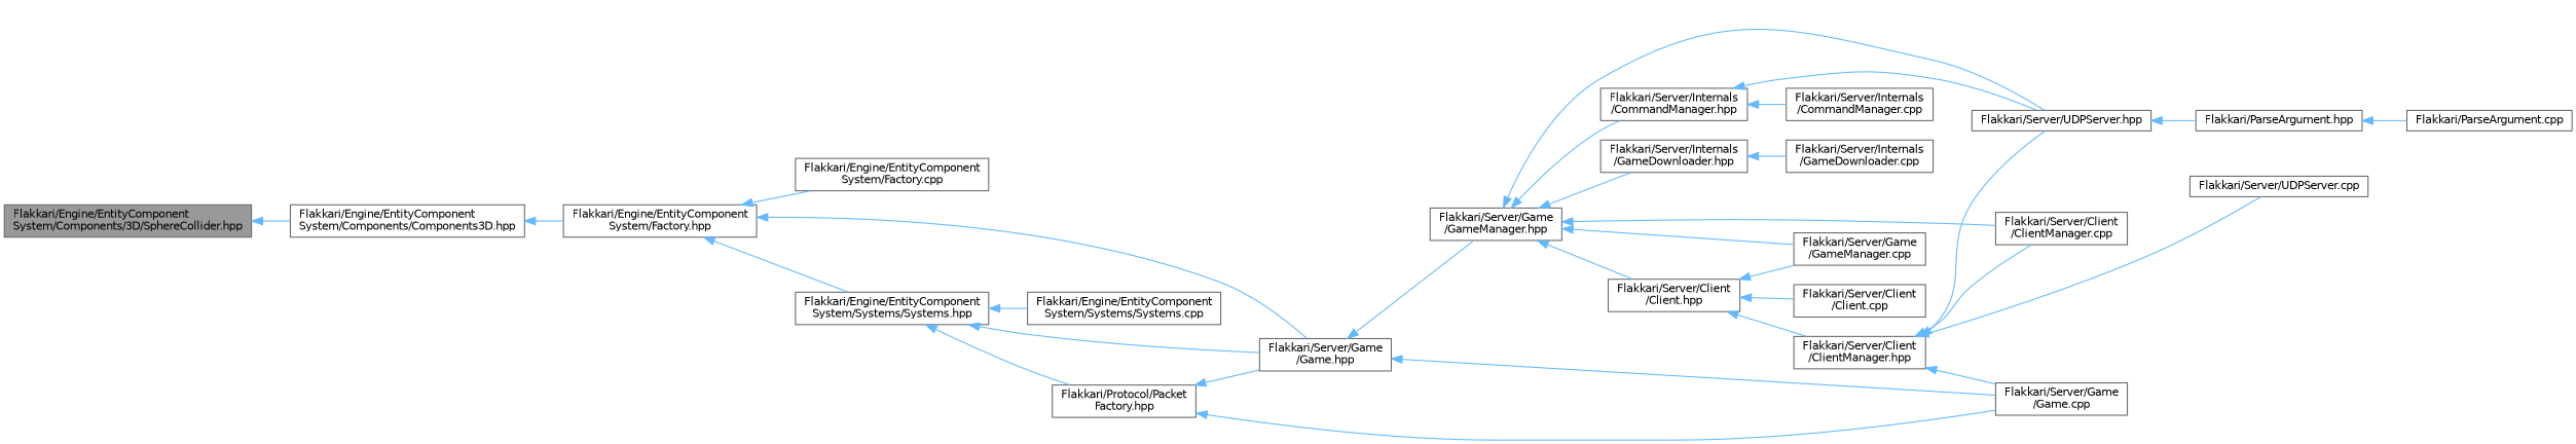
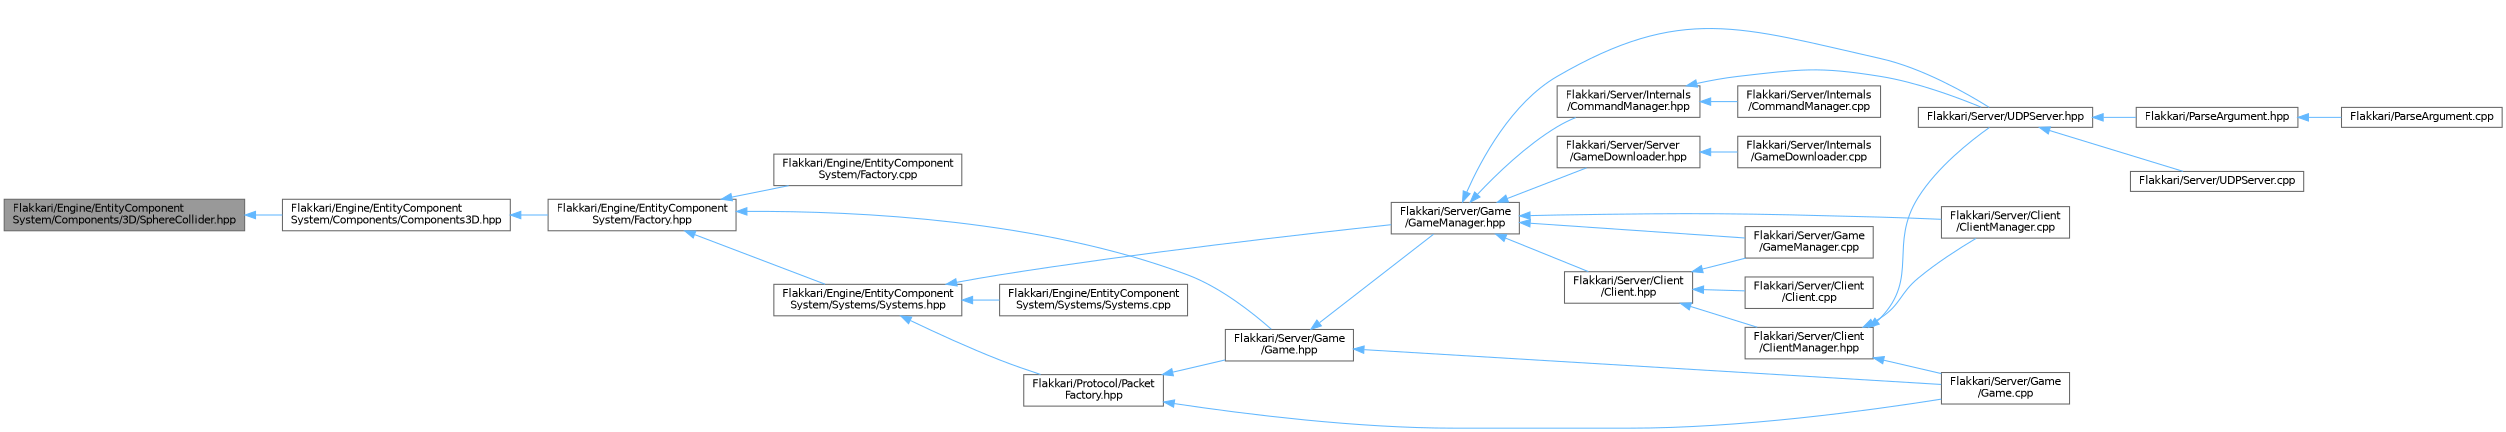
  digraph {
    rankdir=LR
    node [color=grey40 fillcolor=white fontname=Helvetica fontsize=10 shape=box style=filled]
    edge [color=steelblue1 dir=back fontname=Helvetica fontsize=10 labelfontname=Helvetica labelfontsize=10 style=solid]
    n1 [color=gray40 fillcolor=grey60 fontcolor=black height=0.2 label="Flakkari/Engine/EntityComponent\lSystem/Components/3D/SphereCollider.hpp" width=0.4]
    n2 [height=0.2 label="Flakkari/Engine/EntityComponent\lSystem/Components/Components3D.hpp" width=0.4]
    n3 [height=0.2 label="Flakkari/Engine/EntityComponent\lSystem/Factory.hpp" width=0.4]
    n4 [height=0.2 label="Flakkari/Engine/EntityComponent\lSystem/Factory.cpp" width=0.4]
    n5 [height=0.2 label="Flakkari/Engine/EntityComponent\lSystem/Systems/Systems.hpp" width=0.4]
    n6 [height=0.2 label="Flakkari/Server/Game\l/Game.hpp" width=0.4]
    n7 [height=0.2 label="Flakkari/Engine/EntityComponent\lSystem/Systems/Systems.cpp" width=0.4]
    n8 [height=0.2 label="Flakkari/Protocol/Packet\lFactory.hpp" width=0.4]
    n9 [height=0.2 label="Flakkari/Server/Game\l/Game.cpp" width=0.4]
    n10 [height=0.2 label="Flakkari/Server/Game\l/GameManager.hpp" width=0.4]
    n11 [height=0.2 label="Flakkari/Server/Client\l/Client.hpp" width=0.4]
    n12 [height=0.2 label="Flakkari/Server/Client\l/ClientManager.cpp" width=0.4]
    n13 [height=0.2 label="Flakkari/Server/UDPServer.hpp" width=0.4]
    n14 [height=0.2 label="Flakkari/Server/Game\l/GameManager.cpp" width=0.4]
    n15 [height=0.2 label="Flakkari/Server/Internals\l/CommandManager.hpp" width=0.4]
-   n16 [height=0.2 label="Flakkari/Server/Internals\l/GameDownloader.hpp" width=0.4]
+   n16 [height=0.2 label="Flakkari/Server/Server\l/GameDownloader.hpp" width=0.4]
    n17 [height=0.2 label="Flakkari/Server/Client\l/Client.cpp" width=0.4]
    n18 [height=0.2 label="Flakkari/Server/Client\l/ClientManager.hpp" width=0.4]
    n19 [height=0.2 label="Flakkari/ParseArgument.hpp" width=0.4]
    n20 [height=0.2 label="Flakkari/Server/UDPServer.cpp" width=0.4]
    n21 [height=0.2 label="Flakkari/Server/Internals\l/CommandManager.cpp" width=0.4]
    n22 [height=0.2 label="Flakkari/Server/Internals\l/GameDownloader.cpp" width=0.4]
    n23 [height=0.2 label="Flakkari/ParseArgument.cpp" width=0.4]
    n1 -> n2
    n2 -> n3
    n3 -> n4
    n3 -> n5
    n3 -> n6
-   n5 -> n6
+   n5 -> n10
    n5 -> n7
    n5 -> n8
    n6 -> n9
    n6 -> n10
    n8 -> n6
    n8 -> n9
    n10 -> n11
    n10 -> n12
    n10 -> n13
    n10 -> n14
    n10 -> n15
    n10 -> n16
    n11 -> n14
    n11 -> n17
    n11 -> n18
    n13 -> n19
-   n18 -> n20
+   n13 -> n20
    n15 -> n13
    n15 -> n21
    n16 -> n22
    n18 -> n9
    n18 -> n12
    n18 -> n13
    n19 -> n23
  }
